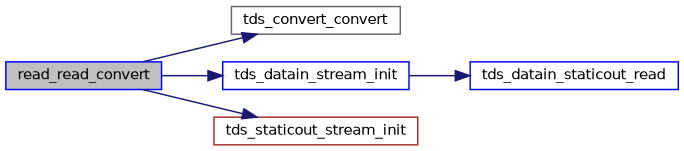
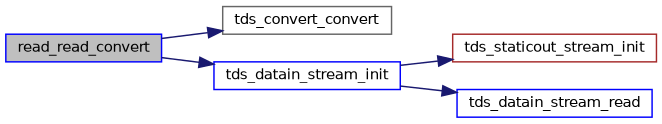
  digraph {
    rankdir=LR
    node [color=blue fillcolor=white fontname=Helvetica fontsize=10 shape=record style=filled]
    edge [color=midnightblue fontname=Helvetica fontsize=10 labelfontname=Helvetica labelfontsize=10 style=solid]
    n1 [fillcolor=grey75 fontcolor=black height=0.2 label=read_read_convert width=0.4]
    n2 [color=gray40 height=0.2 label=tds_convert_convert width=0.4]
    n3 [height=0.2 label=tds_datain_stream_init width=0.4]
    n4 [color=brown height=0.2 label=tds_staticout_stream_init width=0.4]
-   n5 [height=0.2 label=tds_datain_staticout_read width=0.4]
+   n5 [height=0.2 label=tds_datain_stream_read width=0.4]
    n1 -> n2
    n1 -> n3
-   n1 -> n4
+   n3 -> n4
    n3 -> n5
  }
